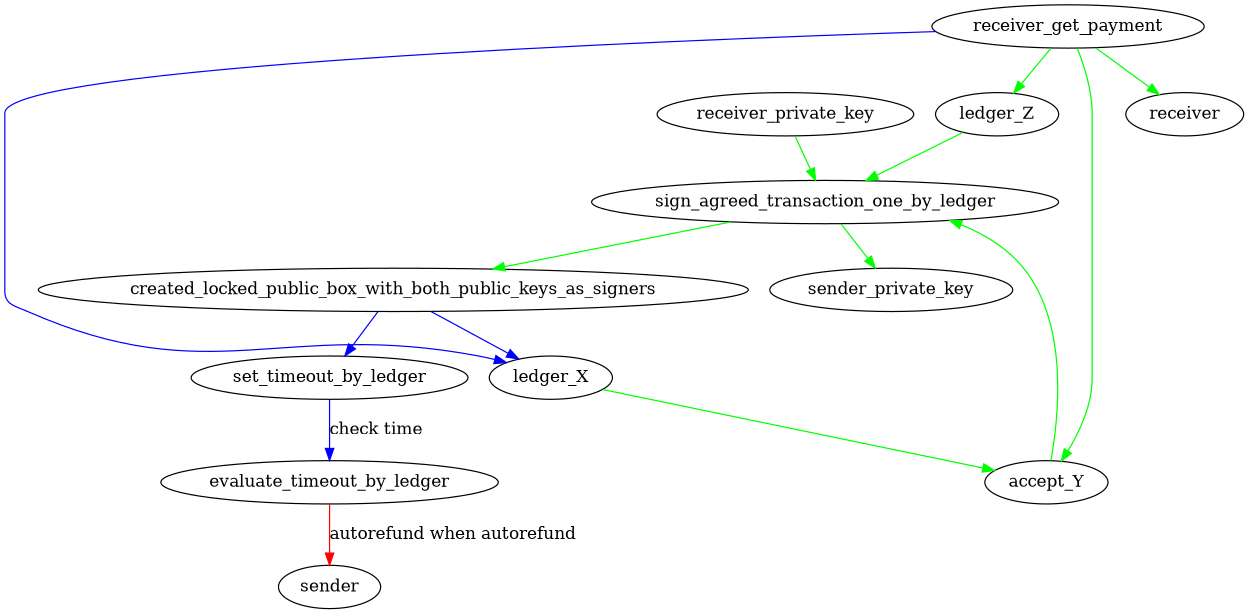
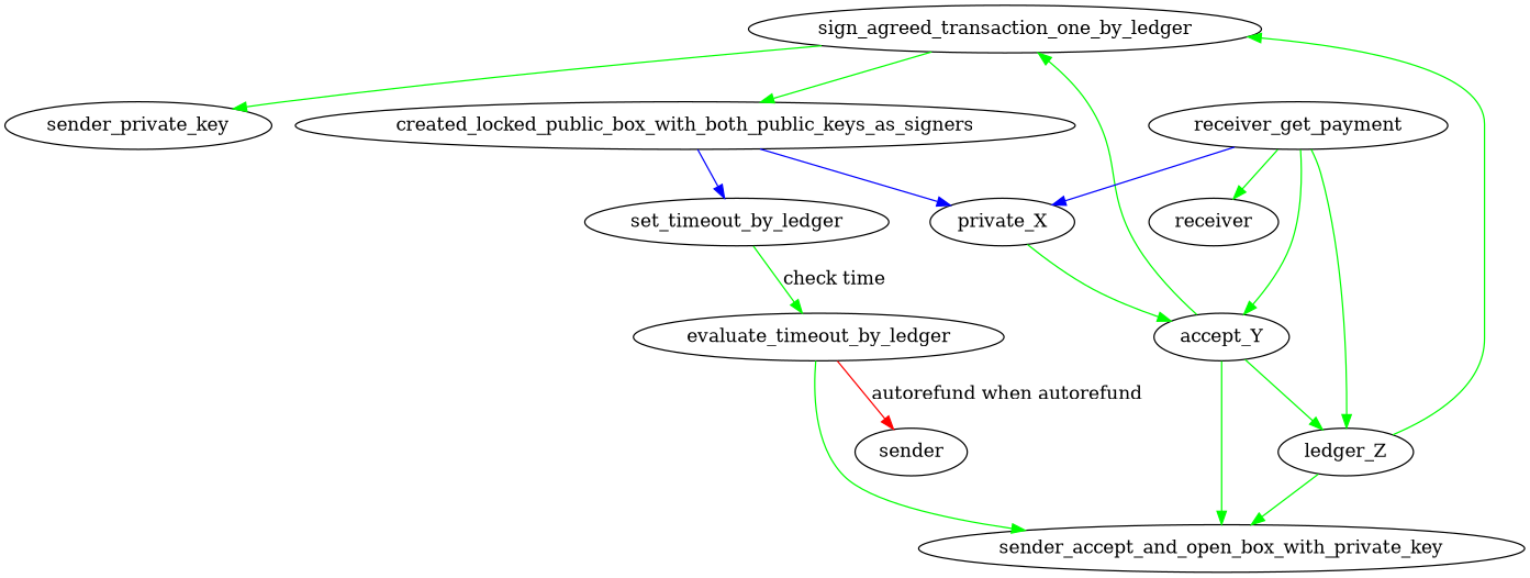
  digraph {
    edge [color=green]
    sign_agreed_transaction_one_by_ledger
    sender_private_key
    created_locked_public_box_with_both_public_keys_as_signers
-   ledger_X
+   ledger_X [label=private_X]
    set_timeout_by_ledger
-   receiver_private_key
    n7 [label=accept_Y]
    evaluate_timeout_by_ledger
+   sender_accept_and_open_box_with_private_key
    ledger_Z
    sender
    receiver_get_payment
    receiver
    sign_agreed_transaction_one_by_ledger -> sender_private_key
    sign_agreed_transaction_one_by_ledger -> created_locked_public_box_with_both_public_keys_as_signers
    created_locked_public_box_with_both_public_keys_as_signers -> ledger_X [color=blue]
    created_locked_public_box_with_both_public_keys_as_signers -> set_timeout_by_ledger [color=blue]
    ledger_X -> n7
-   set_timeout_by_ledger -> evaluate_timeout_by_ledger [color=blue label="check time"]
-   receiver_private_key -> sign_agreed_transaction_one_by_ledger
+   set_timeout_by_ledger -> evaluate_timeout_by_ledger [label="check time"]
    n7 -> sign_agreed_transaction_one_by_ledger
+   n7 -> sender_accept_and_open_box_with_private_key
+   n7 -> ledger_Z
+   evaluate_timeout_by_ledger -> sender_accept_and_open_box_with_private_key
    evaluate_timeout_by_ledger -> sender [color=red label="autorefund when autorefund"]
    ledger_Z -> sign_agreed_transaction_one_by_ledger
+   ledger_Z -> sender_accept_and_open_box_with_private_key
    receiver_get_payment -> ledger_X [color=blue]
    receiver_get_payment -> n7
    receiver_get_payment -> ledger_Z
    receiver_get_payment -> receiver
  }
